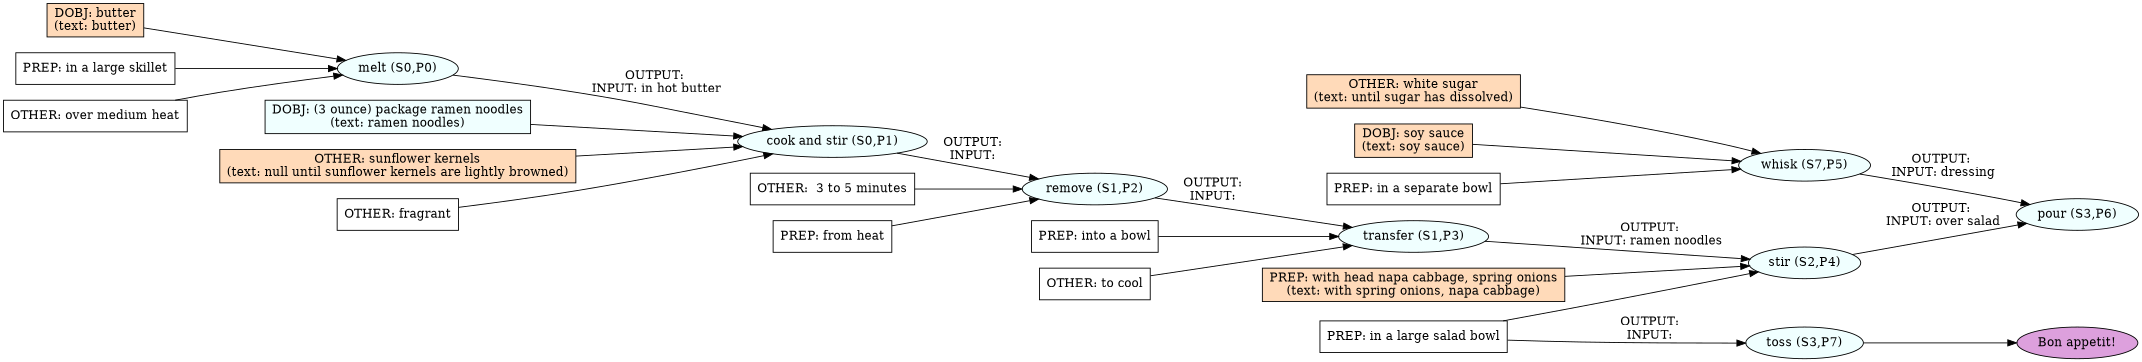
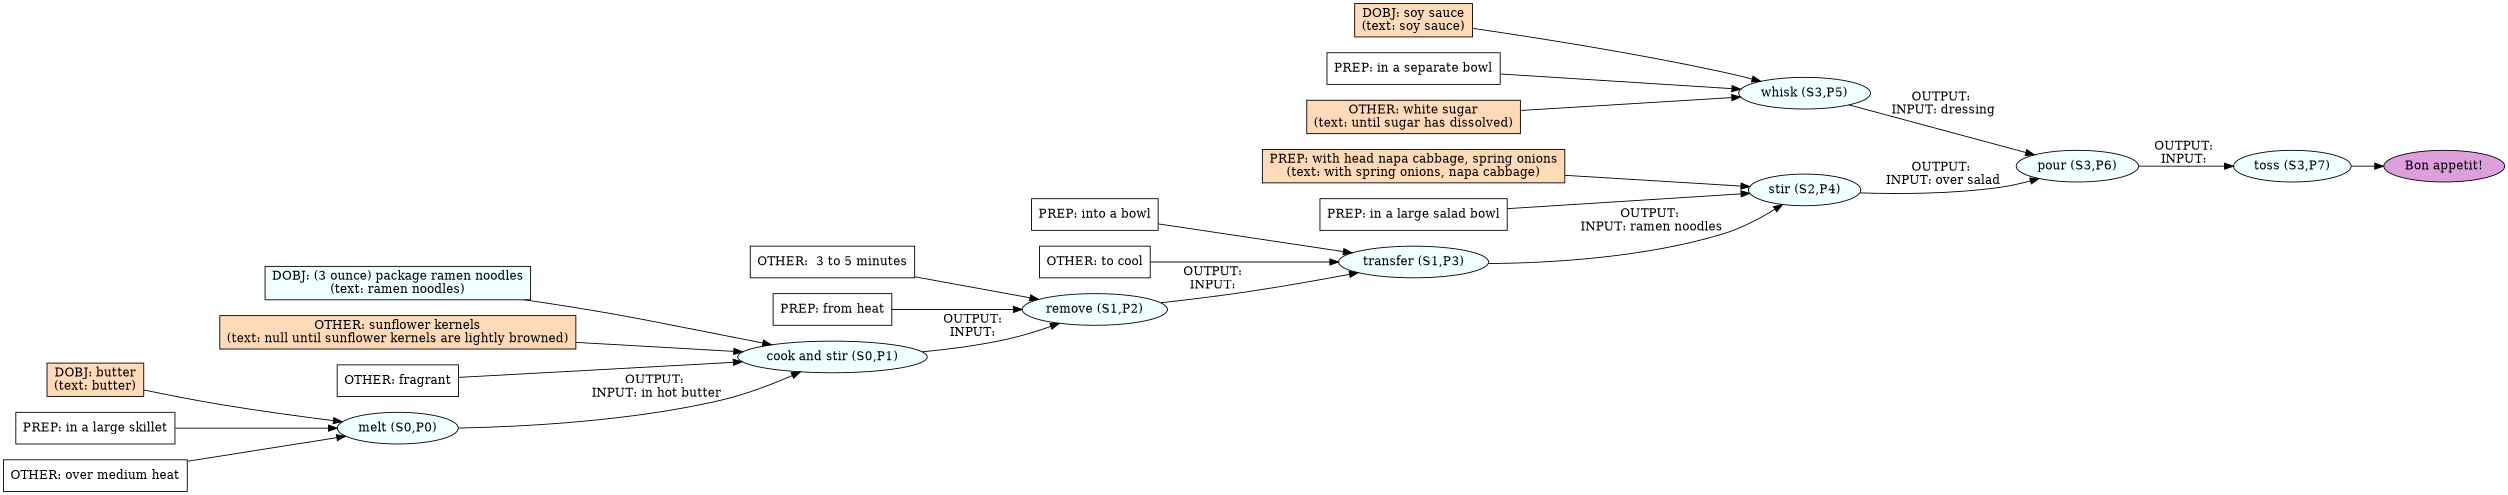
  digraph {
    rankdir=LR
    node [fillcolor=azure shape=box style=filled]
    n1 [label="melt (S0,P0)" shape=oval]
    n2 [label="cook and stir (S0,P1)" shape=oval]
    n3 [label="remove (S1,P2)" shape=oval]
    n4 [label="transfer (S1,P3)" shape=oval]
    n5 [label="stir (S2,P4)" shape=oval]
    n6 [label="pour (S3,P6)" shape=oval]
    n7 [label="toss (S3,P7)" shape=oval]
-   n8 [label="whisk (S7,P5)" shape=oval]
+   n8 [label="whisk (S3,P5)" shape=oval]
    n9 [fillcolor=plum label="Bon appetit!" shape=oval]
    n10 [fillcolor=peachpuff label="DOBJ: butter\n(text: butter)"]
    n11 [fillcolor=white label="PREP: in a large skillet"]
    n12 [fillcolor=white label="OTHER: over medium heat"]
    n13 [fillcolor=peachpuff label="DOBJ: soy sauce\n(text: soy sauce)"]
    n14 [fillcolor=white label="PREP: in a separate bowl"]
    n15 [fillcolor=peachpuff label="OTHER: white sugar\n(text: until sugar has dissolved)"]
    n16 [label="DOBJ: (3 ounce) package ramen noodles\n(text: ramen noodles)"]
    n17 [fillcolor=peachpuff label="OTHER: sunflower kernels\n(text: null until sunflower kernels are lightly browned)"]
    n18 [fillcolor=white label="OTHER: fragrant"]
    n19 [fillcolor=white label="OTHER:  3 to 5 minutes"]
    n20 [fillcolor=white label="PREP: from heat"]
    n21 [fillcolor=white label="PREP: into a bowl"]
    n22 [fillcolor=white label="OTHER: to cool"]
    n23 [fillcolor=peachpuff label="PREP: with head napa cabbage, spring onions\n(text: with spring onions, napa cabbage)"]
    n24 [fillcolor=white label="PREP: in a large salad bowl"]
    n1 -> n2 [label="OUTPUT: \nINPUT: in hot butter"]
    n2 -> n3 [label="OUTPUT: \nINPUT: "]
    n3 -> n4 [label="OUTPUT: \nINPUT: "]
    n4 -> n5 [label="OUTPUT: \nINPUT: ramen noodles"]
    n5 -> n6 [label="OUTPUT: \nINPUT: over salad"]
-   n24 -> n7 [label="OUTPUT: \nINPUT: "]
+   n6 -> n7 [label="OUTPUT: \nINPUT: "]
    n7 -> n9
    n8 -> n6 [label="OUTPUT: \nINPUT: dressing"]
    n10 -> n1
    n11 -> n1
    n12 -> n1
    n13 -> n8
    n14 -> n8
    n15 -> n8
    n16 -> n2
    n17 -> n2
    n18 -> n2
    n19 -> n3
    n20 -> n3
    n21 -> n4
    n22 -> n4
    n23 -> n5
    n24 -> n5
  }
